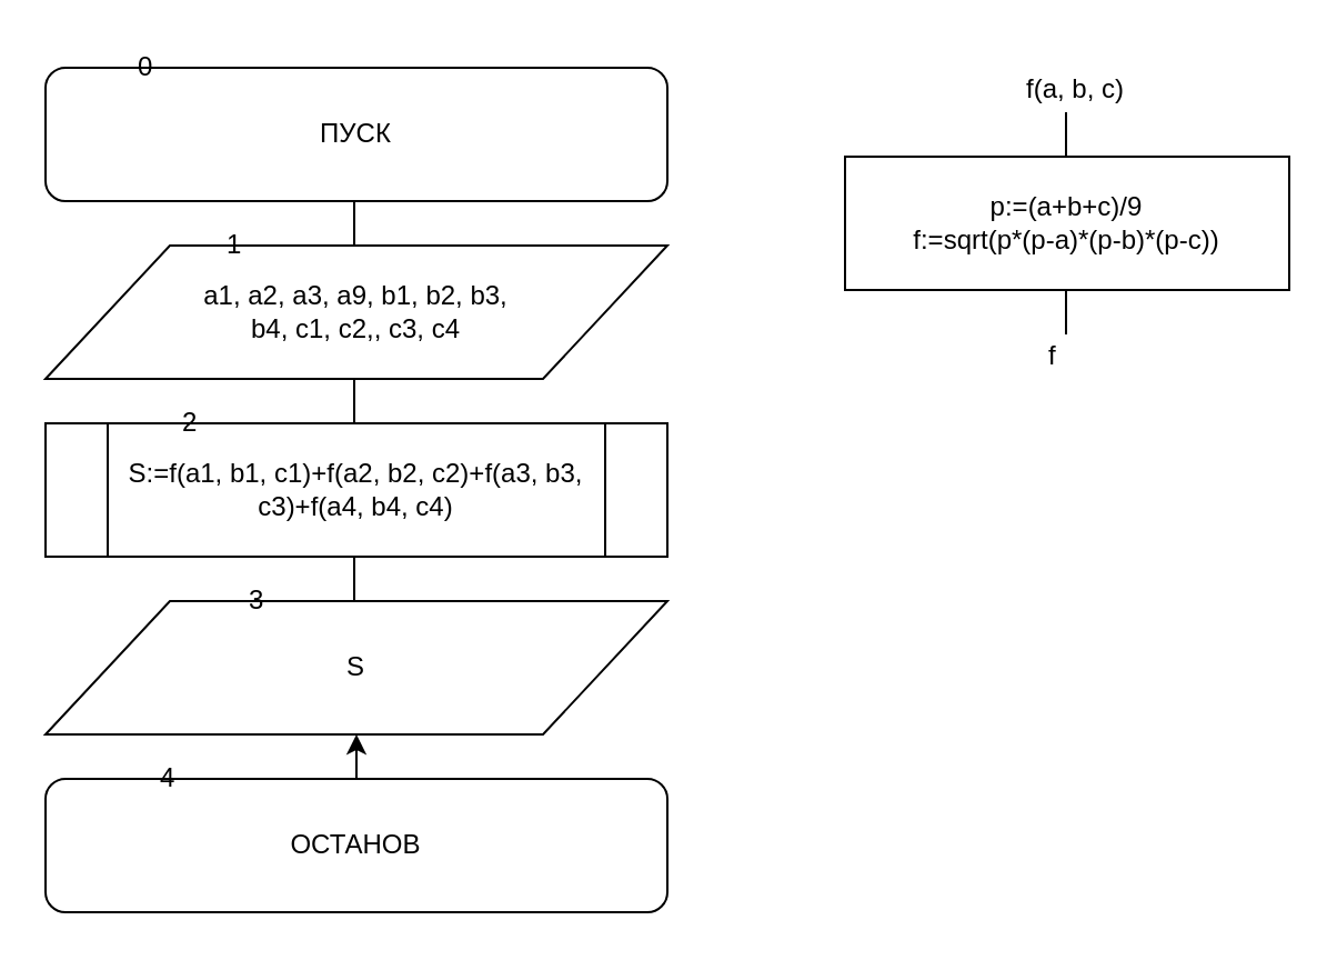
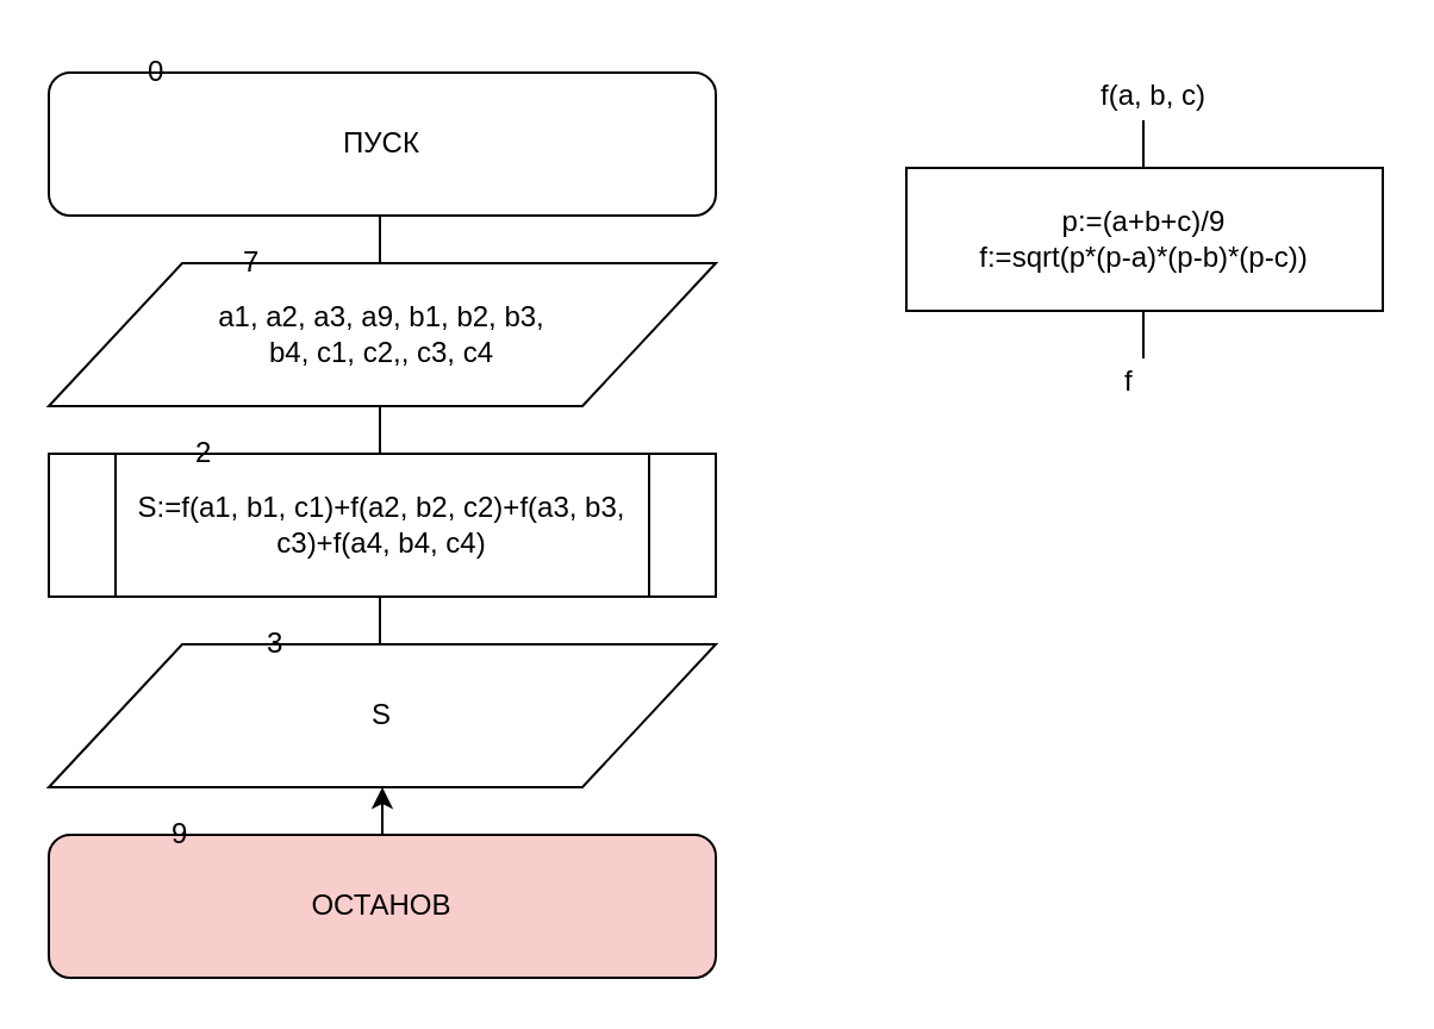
  <mxCell id="0" />
  <mxCell id="1" parent="0" />
  <mxCell id="2" value="ПУСК" style="rounded=1;whiteSpace=wrap;html=1;" vertex="1" parent="1"><mxGeometry x="20" y="30" width="280" height="60" as="geometry" /></mxCell>
  <mxCell id="3" value="a1, a2, a3, a9, b1, b2, b3, &lt;br&gt;b4, c1, c2,, c3, c4" style="shape=parallelogram;perimeter=parallelogramPerimeter;whiteSpace=wrap;html=1;" vertex="1" parent="1"><mxGeometry x="20" y="110" width="280" height="60" as="geometry" /></mxCell>
  <mxCell id="4" value="S:=f(a1, b1, c1)+f(a2, b2, c2)+f(a3, b3, c3)+f(a4, b4, c4)" style="shape=process;whiteSpace=wrap;html=1;backgroundOutline=1;" vertex="1" parent="1"><mxGeometry x="20" y="190" width="280" height="60" as="geometry" /></mxCell>
  <mxCell id="5" value="S" style="shape=parallelogram;perimeter=parallelogramPerimeter;whiteSpace=wrap;html=1;" vertex="1" parent="1"><mxGeometry x="20" y="270" width="280" height="60" as="geometry" /></mxCell>
- <mxCell id="6" value="ОСТАНОВ" style="rounded=1;whiteSpace=wrap;html=1;" vertex="1" parent="1"><mxGeometry x="20" y="350" width="280" height="60" as="geometry" /></mxCell>
+ <mxCell id="6" value="ОСТАНОВ" style="rounded=1;whiteSpace=wrap;html=1;fillColor=#f8cecc;" vertex="1" parent="1"><mxGeometry x="20" y="350" width="280" height="60" as="geometry" /></mxCell>
  <mxCell id="7" value="" style="endArrow=classic;html=1;entryX=0.5;entryY=1;entryDx=0;entryDy=0;exitX=0.5;exitY=0;exitDx=0;exitDy=0;" edge="1" parent="1" source="6" target="5"><mxGeometry width="50" height="50" relative="1" as="geometry"><mxPoint x="20" y="480" as="sourcePoint" /><mxPoint x="70" y="430" as="targetPoint" /></mxGeometry></mxCell>
  <mxCell id="8" value="" style="endArrow=none;html=1;entryX=0.5;entryY=1;entryDx=0;entryDy=0;exitX=0.5;exitY=0;exitDx=0;exitDy=0;" edge="1" parent="1"><mxGeometry width="50" height="50" relative="1" as="geometry"><mxPoint x="159" y="270" as="sourcePoint" /><mxPoint x="159" y="250" as="targetPoint" /></mxGeometry></mxCell>
  <mxCell id="9" value="" style="endArrow=none;html=1;entryX=0.5;entryY=1;entryDx=0;entryDy=0;exitX=0.5;exitY=0;exitDx=0;exitDy=0;" edge="1" parent="1"><mxGeometry width="50" height="50" relative="1" as="geometry"><mxPoint x="159" y="190" as="sourcePoint" /><mxPoint x="159" y="170" as="targetPoint" /></mxGeometry></mxCell>
  <mxCell id="10" value="" style="endArrow=none;html=1;entryX=0.5;entryY=1;entryDx=0;entryDy=0;exitX=0.5;exitY=0;exitDx=0;exitDy=0;" edge="1" parent="1"><mxGeometry width="50" height="50" relative="1" as="geometry"><mxPoint x="159" y="110" as="sourcePoint" /><mxPoint x="159" y="90" as="targetPoint" /></mxGeometry></mxCell>
  <mxCell id="11" value="0" style="text;html=1;resizable=0;points=[];autosize=1;align=left;verticalAlign=top;spacingTop=-4;" vertex="1" parent="1"><mxGeometry x="60" y="20" width="20" height="20" as="geometry" /></mxCell>
- <mxCell id="12" value="1" style="text;html=1;resizable=0;points=[];autosize=1;align=left;verticalAlign=top;spacingTop=-4;" vertex="1" parent="1"><mxGeometry x="100" y="100" width="20" height="20" as="geometry" /></mxCell>
+ <mxCell id="12" value="7" style="text;html=1;resizable=0;points=[];autosize=1;align=left;verticalAlign=top;spacingTop=-4;" vertex="1" parent="1"><mxGeometry x="100" y="100" width="20" height="20" as="geometry" /></mxCell>
  <mxCell id="13" value="2" style="text;html=1;resizable=0;points=[];autosize=1;align=left;verticalAlign=top;spacingTop=-4;" vertex="1" parent="1"><mxGeometry x="80" y="180" width="20" height="20" as="geometry" /></mxCell>
  <mxCell id="14" value="3" style="text;html=1;resizable=0;points=[];autosize=1;align=left;verticalAlign=top;spacingTop=-4;" vertex="1" parent="1"><mxGeometry x="110" y="260" width="20" height="20" as="geometry" /></mxCell>
- <mxCell id="15" value="4" style="text;html=1;resizable=0;points=[];autosize=1;align=left;verticalAlign=top;spacingTop=-4;" vertex="1" parent="1"><mxGeometry x="70" y="340" width="20" height="20" as="geometry" /></mxCell>
+ <mxCell id="15" value="9" style="text;html=1;resizable=0;points=[];autosize=1;align=left;verticalAlign=top;spacingTop=-4;" vertex="1" parent="1"><mxGeometry x="70" y="340" width="20" height="20" as="geometry" /></mxCell>
  <mxCell id="16" value="&lt;div&gt;p:=(a+b+c)/9&lt;/div&gt;&lt;div&gt;f:=sqrt(p*(p-a)*(p-b)*(p-c))&lt;/div&gt;" style="rounded=0;whiteSpace=wrap;html=1;" vertex="1" parent="1"><mxGeometry x="380" y="70" width="200" height="60" as="geometry" /></mxCell>
  <mxCell id="17" value="" style="endArrow=none;html=1;entryX=0.5;entryY=1;entryDx=0;entryDy=0;exitX=0.5;exitY=0;exitDx=0;exitDy=0;" edge="1" parent="1"><mxGeometry width="50" height="50" relative="1" as="geometry"><mxPoint x="479.5" y="150" as="sourcePoint" /><mxPoint x="479.5" y="130" as="targetPoint" /></mxGeometry></mxCell>
  <mxCell id="18" value="" style="endArrow=none;html=1;entryX=0.5;entryY=1;entryDx=0;entryDy=0;exitX=0.5;exitY=0;exitDx=0;exitDy=0;" edge="1" parent="1"><mxGeometry width="50" height="50" relative="1" as="geometry"><mxPoint x="479.5" y="70" as="sourcePoint" /><mxPoint x="479.5" y="50" as="targetPoint" /></mxGeometry></mxCell>
  <mxCell id="19" value="f(a, b, c)" style="text;html=1;resizable=0;points=[];autosize=1;align=left;verticalAlign=top;spacingTop=-4;" vertex="1" parent="1"><mxGeometry x="460" y="30" width="60" height="20" as="geometry" /></mxCell>
  <mxCell id="20" value="f" style="text;html=1;resizable=0;points=[];autosize=1;align=left;verticalAlign=top;spacingTop=-4;" vertex="1" parent="1"><mxGeometry x="470" y="150" width="20" height="20" as="geometry" /></mxCell>
